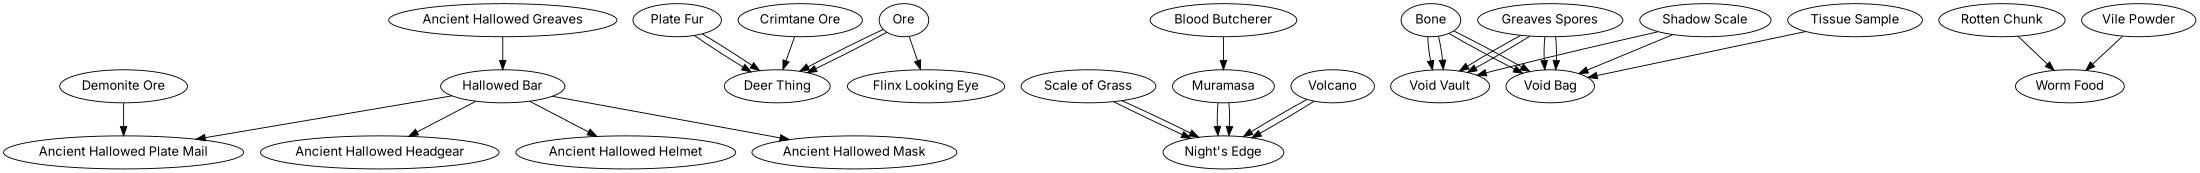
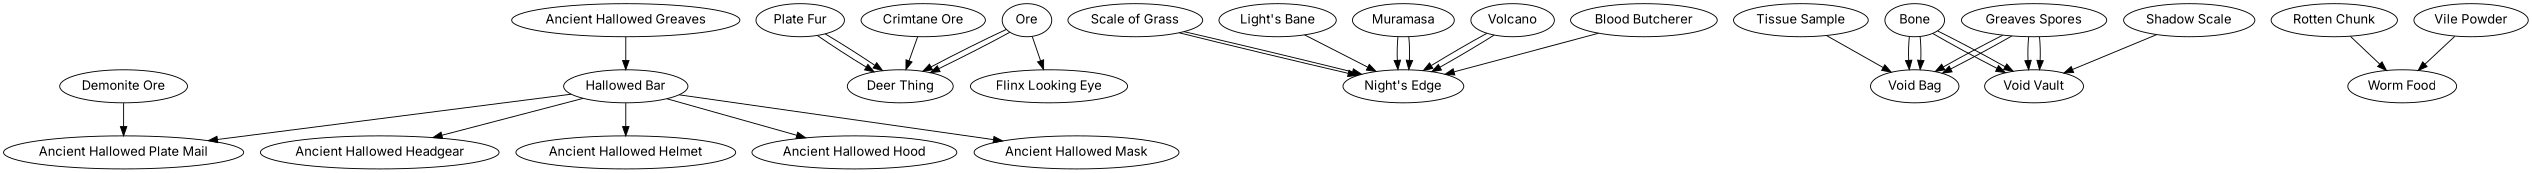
  digraph {
    fontname=Inter
    node [fontname=Inter]
    edge [color=black fontname=Inter]
    "Hallowed Bar"
    "Ancient Hallowed Headgear"
    "Ancient Hallowed Helmet"
+   "Ancient Hallowed Hood"
    "Ancient Hallowed Mask"
    "Ancient Hallowed Plate Mail"
    "Ancient Hallowed Greaves"
    "Demonite Ore"
    n9 [label="Plate Fur"]
    "Deer Thing"
    n11 [label=Ore]
    n12 [label="Flinx Looking Eye"]
    "Crimtane Ore"
    n14 [label="Scale of Grass"]
    "Night's Edge"
+   "Light's Bane"
    Muramasa
    Volcano
    "Blood Butcherer"
    Bone
    "Void Bag"
    "Void Vault"
    n23 [label="Greaves Spores"]
    "Shadow Scale"
    "Tissue Sample"
    "Rotten Chunk"
    "Worm Food"
    "Vile Powder"
    "Hallowed Bar" -> "Ancient Hallowed Headgear"
    "Hallowed Bar" -> "Ancient Hallowed Helmet"
+   "Hallowed Bar" -> "Ancient Hallowed Hood"
    "Hallowed Bar" -> "Ancient Hallowed Mask"
    "Hallowed Bar" -> "Ancient Hallowed Plate Mail"
    "Ancient Hallowed Greaves" -> "Hallowed Bar"
    "Demonite Ore" -> "Ancient Hallowed Plate Mail"
    n9 -> "Deer Thing"
    n9 -> "Deer Thing"
    n11 -> "Deer Thing"
    n11 -> "Deer Thing"
    n11 -> n12
    "Crimtane Ore" -> "Deer Thing"
    n14 -> "Night's Edge"
    n14 -> "Night's Edge"
+   "Light's Bane" -> "Night's Edge"
    Muramasa -> "Night's Edge"
    Muramasa -> "Night's Edge"
    Volcano -> "Night's Edge"
    Volcano -> "Night's Edge"
-   "Blood Butcherer" -> Muramasa
+   "Blood Butcherer" -> "Night's Edge"
    Bone -> "Void Bag"
    Bone -> "Void Bag"
    Bone -> "Void Vault"
    Bone -> "Void Vault"
    n23 -> "Void Bag"
    n23 -> "Void Bag"
    n23 -> "Void Vault"
    n23 -> "Void Vault"
-   "Shadow Scale" -> "Void Bag"
    "Shadow Scale" -> "Void Vault"
    "Tissue Sample" -> "Void Bag"
    "Rotten Chunk" -> "Worm Food"
    "Vile Powder" -> "Worm Food"
  }
